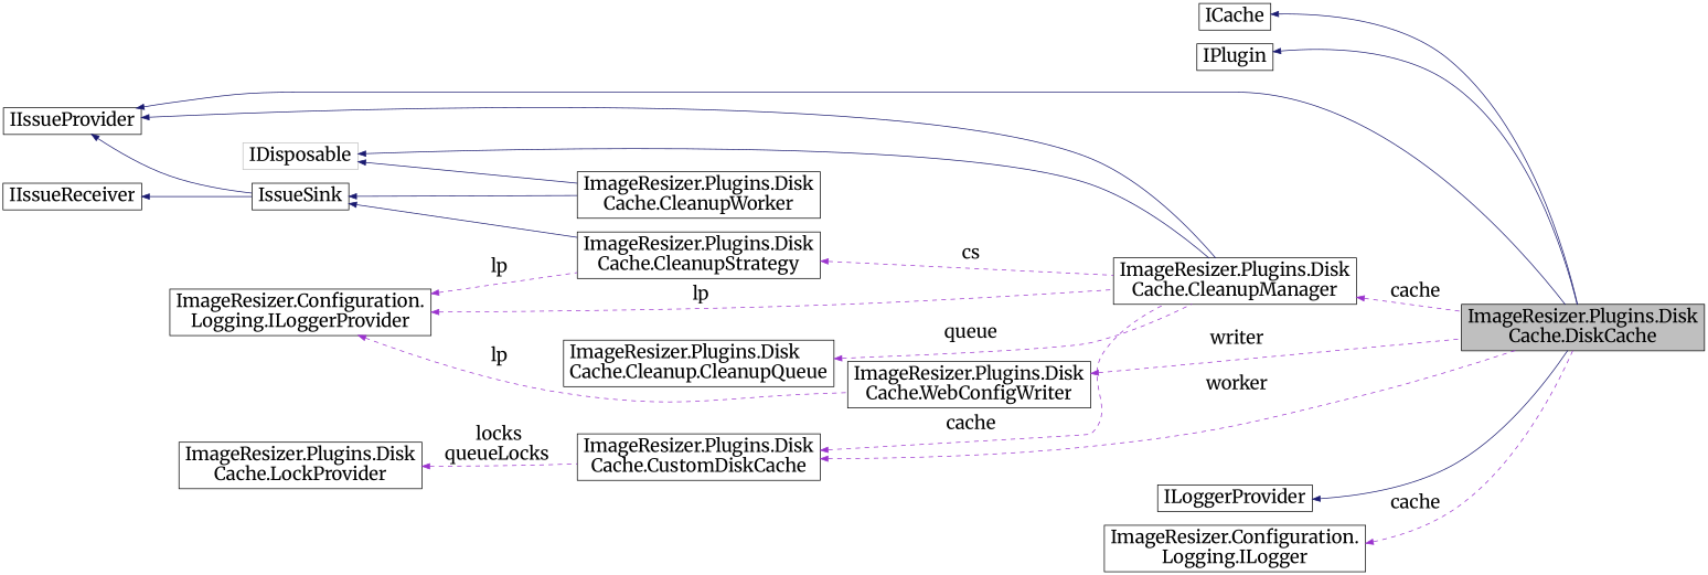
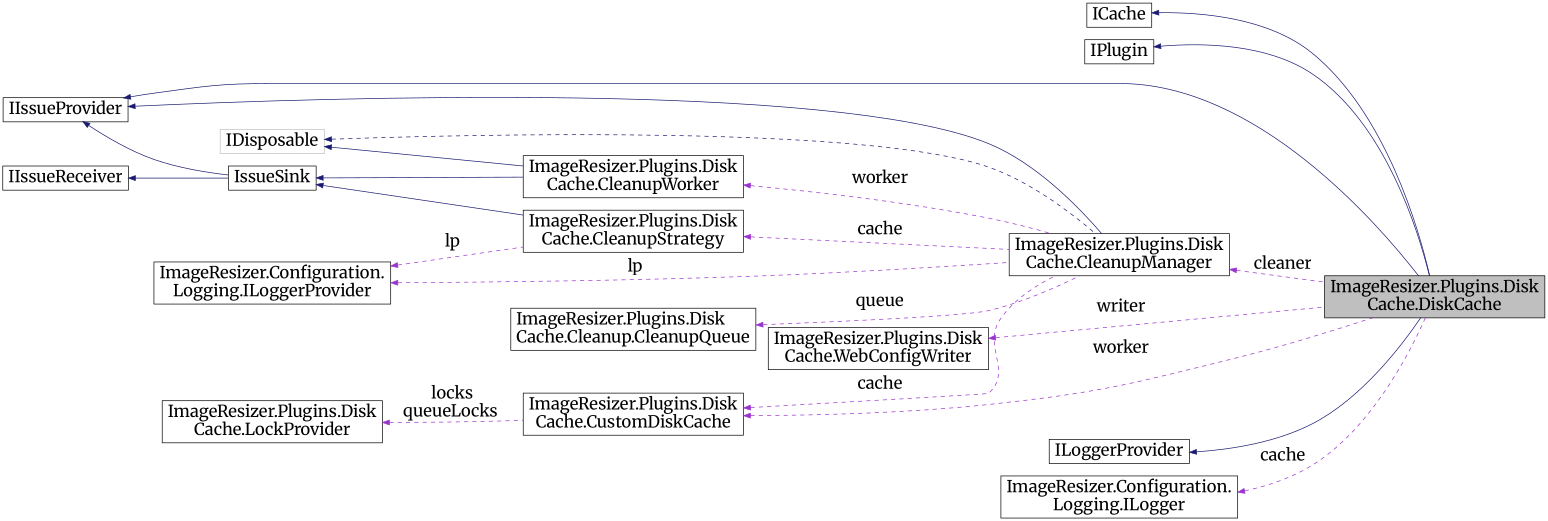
  digraph {
    fontname=Merriweather
    rankdir=LR
    node [color=black fillcolor=white fontname=Merriweather fontsize=24 shape=record style=filled]
    edge [color=darkorchid3 dir=back fontname=Merriweather fontsize=24 labelfontname=Helvetica labelfontsize=24 style=dashed]
    n1 [fillcolor=grey75 fontcolor=black height=0.2 label="ImageResizer.Plugins.Disk\lCache.DiskCache" width=0.4]
    n2 [height=0.2 label=ICache width=0.4]
    n3 [height=0.2 label=IPlugin width=0.4]
    n4 [height=0.2 label=IIssueProvider width=0.4]
    n5 [height=0.2 label="ImageResizer.Plugins.Disk\lCache.CleanupManager" width=0.4]
    n6 [height=0.2 label=IssueSink width=0.4]
    n7 [height=0.2 label="ImageResizer.Plugins.Disk\lCache.CleanupWorker" width=0.4]
    n8 [height=0.2 label="ImageResizer.Plugins.Disk\lCache.CleanupStrategy" width=0.4]
    n9 [height=0.2 label=ILoggerProvider width=0.4]
    n10 [height=0.2 label="ImageResizer.Plugins.Disk\lCache.WebConfigWriter" width=0.4]
    n11 [height=0.2 label="ImageResizer.Configuration.\lLogging.ILoggerProvider" width=0.4]
    n12 [height=0.2 label="ImageResizer.Plugins.Disk\lCache.CustomDiskCache" width=0.4]
    n13 [color=grey75 height=0.2 label=IDisposable width=0.4]
    n14 [height=0.2 label=IIssueReceiver width=0.4]
    n15 [height=0.2 label="ImageResizer.Plugins.Disk\lCache.LockProvider" width=0.4]
    n16 [height=0.2 label="ImageResizer.Plugins.Disk\lCache.Cleanup.CleanupQueue" width=0.4]
    n17 [height=0.2 label="ImageResizer.Configuration.\lLogging.ILogger" width=0.4]
    n2 -> n1 [color=midnightblue style=solid]
    n3 -> n1 [color=midnightblue style=solid]
    n4 -> n1 [color=midnightblue style=solid]
    n4 -> n5 [color=midnightblue style=solid]
    n4 -> n6 [color=midnightblue style=solid]
-   n5 -> n1 [label=" cache"]
+   n5 -> n1 [label=" cleaner"]
    n6 -> n7 [color=midnightblue style=solid]
    n6 -> n8 [color=midnightblue style=solid]
-   n8 -> n5 [label=" cs"]
+   n7 -> n5 [label=" worker"]
+   n8 -> n5 [label=" cache"]
    n9 -> n1 [color=midnightblue style=solid]
    n10 -> n1 [label=" writer"]
    n11 -> n5 [label=" lp"]
    n11 -> n8 [label=" lp"]
-   n11 -> n10 [label=" lp"]
    n12 -> n1 [label=" worker"]
    n12 -> n5 [label=" cache"]
-   n13 -> n5 [color=midnightblue style=solid]
+   n13 -> n5 [color=midnightblue]
    n13 -> n7 [color=midnightblue style=solid]
    n14 -> n6 [color=midnightblue style=solid]
    n15 -> n12 [label=" locks\nqueueLocks"]
    n16 -> n5 [label=" queue"]
    n17 -> n1 [label=" cache"]
  }
